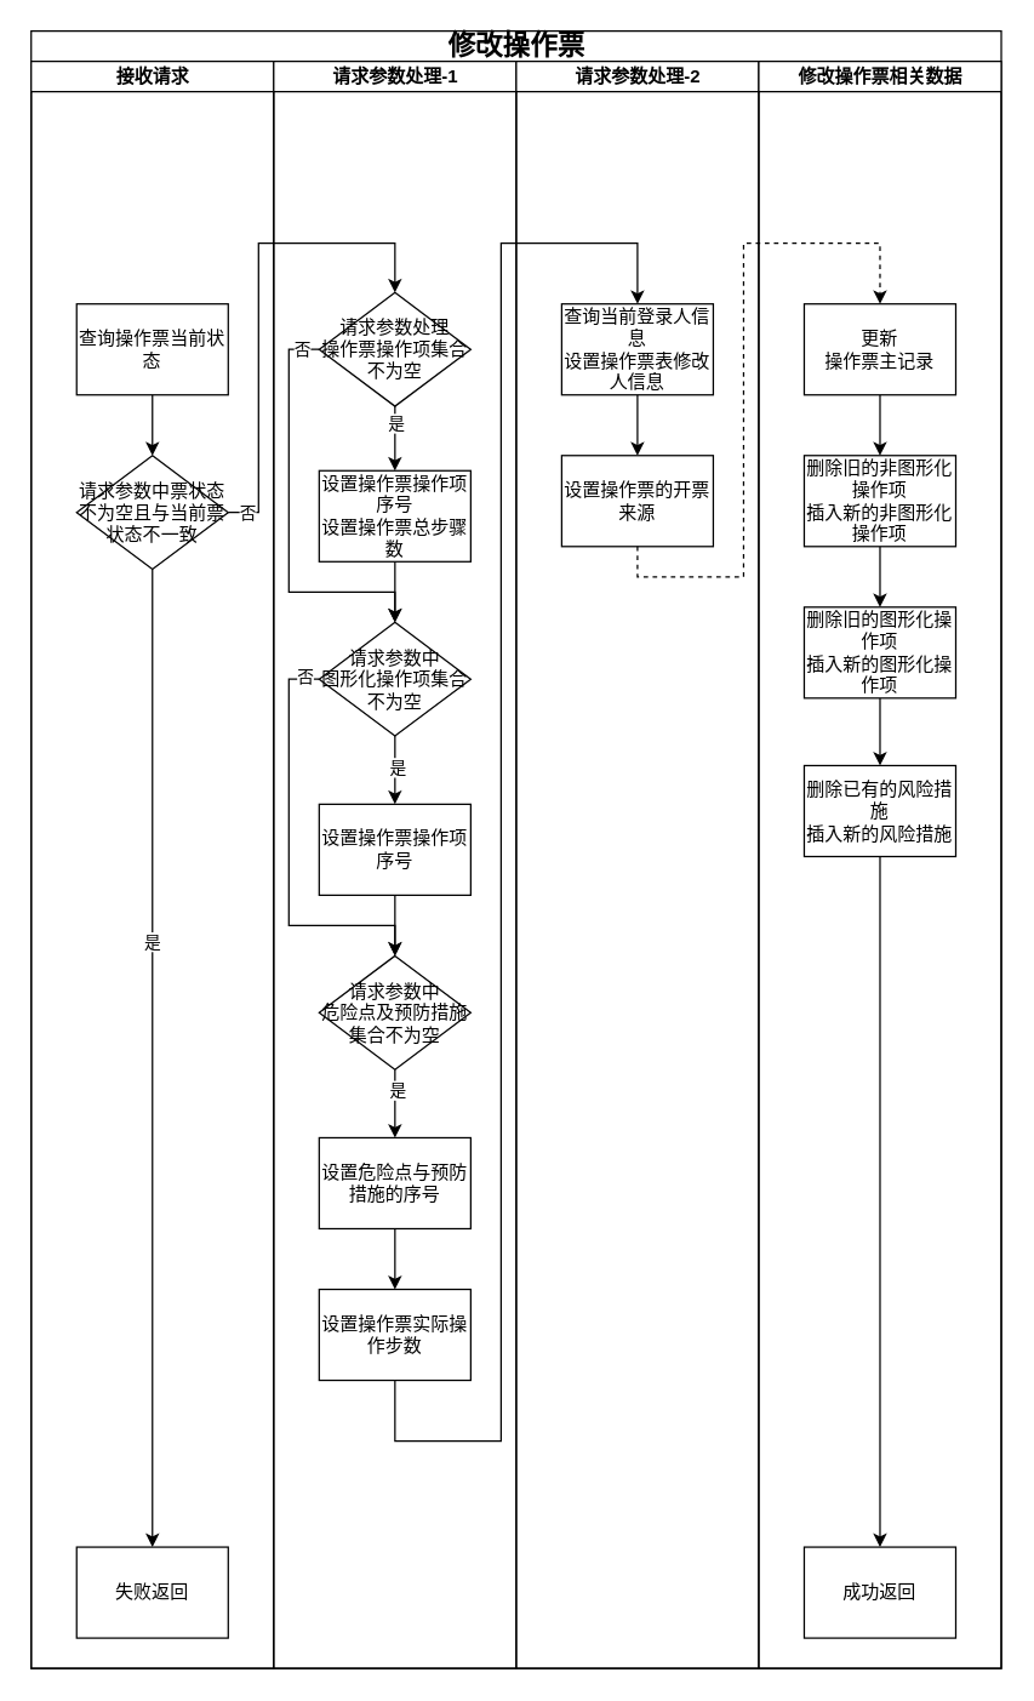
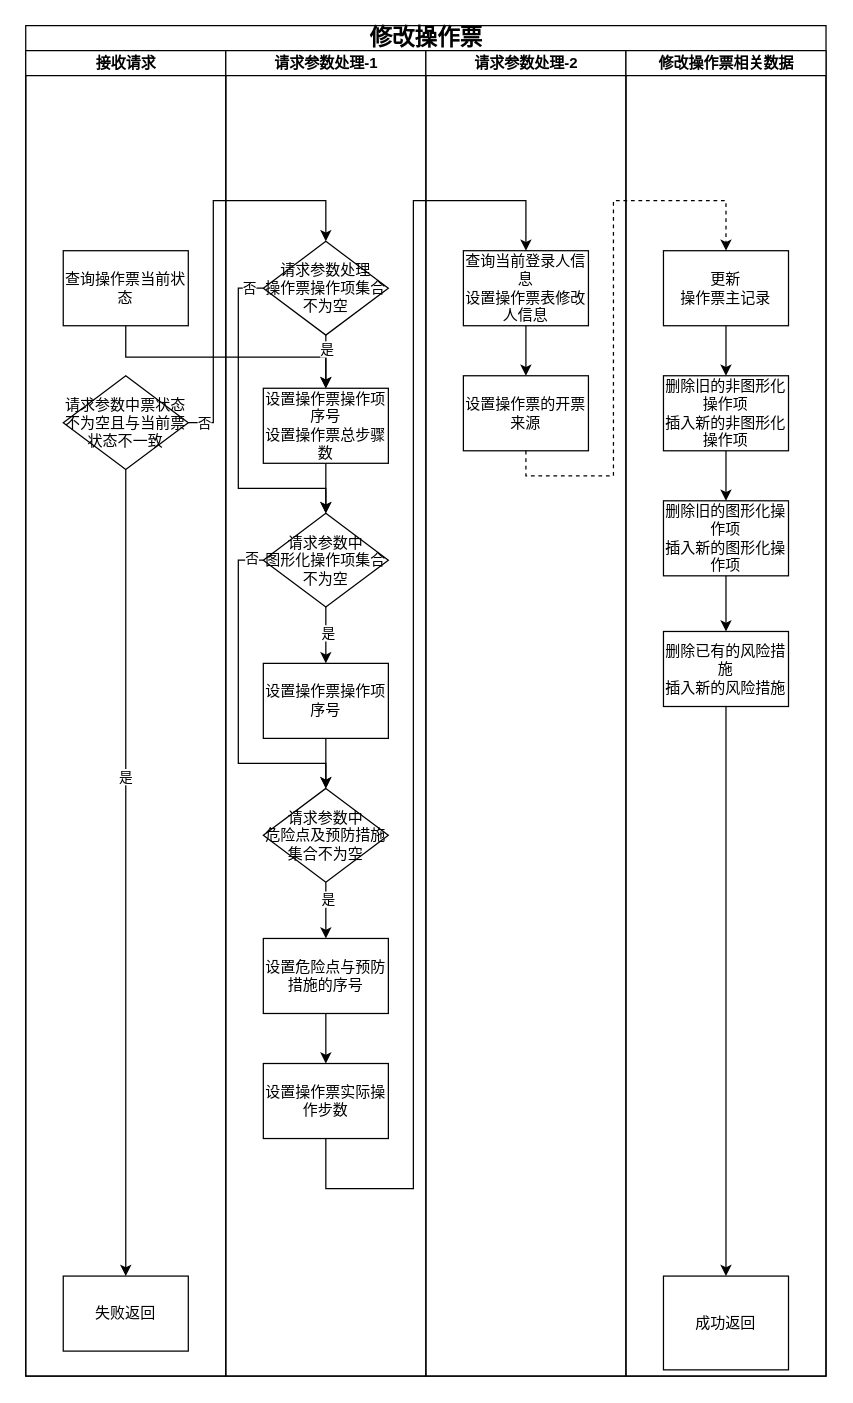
  <mxCell id="0" />
  <mxCell id="1" parent="0" />
  <mxCell id="2" value="&lt;font style=&quot;font-size: 18px;&quot;&gt;修改操作票&lt;/font&gt;" style="swimlane;html=1;childLayout=stackLayout;startSize=20;rounded=0;shadow=0;labelBackgroundColor=none;strokeWidth=1;fontFamily=Verdana;fontSize=8;align=center;" vertex="1" parent="1"><mxGeometry x="20" y="20" width="640" height="1080" as="geometry" /></mxCell>
  <mxCell id="3" value="接收请求" style="swimlane;html=1;startSize=20;" vertex="1" parent="2"><mxGeometry y="20" width="160" height="1060" as="geometry"><mxRectangle y="20" width="40" height="730" as="alternateBounds" /></mxGeometry></mxCell>
  <mxCell id="4" style="edgeStyle=orthogonalEdgeStyle;rounded=0;orthogonalLoop=1;jettySize=auto;html=1;entryX=0.5;entryY=0;entryDx=0;entryDy=0;exitX=0.5;exitY=1;exitDx=0;exitDy=0;" edge="1" parent="3" source="9" target="6"><mxGeometry relative="1" as="geometry"><mxPoint x="70" y="980" as="targetPoint" /><mxPoint x="70" y="440" as="sourcePoint" /><Array as="points"><mxPoint x="80" y="660" /><mxPoint x="80" y="660" /></Array></mxGeometry></mxCell>
  <mxCell id="5" value="是" style="edgeLabel;html=1;align=center;verticalAlign=middle;resizable=0;points=[];" vertex="1" connectable="0" parent="4"><mxGeometry x="-0.24" y="-1" relative="1" as="geometry"><mxPoint as="offset" /></mxGeometry></mxCell>
  <mxCell id="6" value="&lt;span style=&quot;font-size: 12px;&quot;&gt;失败返回&lt;/span&gt;" style="whiteSpace=wrap;html=1;fontSize=8;fontFamily=Verdana;rounded=0;shadow=0;labelBackgroundColor=none;strokeWidth=1;" vertex="1" parent="3"><mxGeometry x="30" y="980" width="100" height="60" as="geometry" /></mxCell>
- <mxCell id="7" style="edgeStyle=orthogonalEdgeStyle;rounded=0;orthogonalLoop=1;jettySize=auto;html=1;exitX=0.5;exitY=1;exitDx=0;exitDy=0;entryX=0.5;entryY=0;entryDx=0;entryDy=0;" edge="1" parent="3" source="8" target="9"><mxGeometry relative="1" as="geometry"><mxPoint x="70" y="260" as="targetPoint" /></mxGeometry></mxCell>
+ <mxCell id="7" style="edgeStyle=orthogonalEdgeStyle;rounded=0;orthogonalLoop=1;jettySize=auto;html=1;exitX=0.5;exitY=1;exitDx=0;exitDy=0;" edge="1" parent="3" source="8" target="17"><mxGeometry relative="1" as="geometry"><mxPoint x="70" y="260" as="targetPoint" /></mxGeometry></mxCell>
  <mxCell id="8" value="&lt;span style=&quot;font-size: 12px;&quot;&gt;查询操作票当前状态&lt;/span&gt;" style="whiteSpace=wrap;html=1;fontSize=8;fontFamily=Verdana;rounded=0;shadow=0;labelBackgroundColor=none;strokeWidth=1;" vertex="1" parent="3"><mxGeometry x="30" y="160" width="100" height="60" as="geometry" /></mxCell>
  <mxCell id="9" value="&lt;span style=&quot;font-size: 12px;&quot;&gt;请求参数中票状态&lt;/span&gt;&lt;div&gt;&lt;span style=&quot;font-size: 12px;&quot;&gt;不为空且与当前票状态不一致&lt;/span&gt;&lt;/div&gt;" style="rhombus;whiteSpace=wrap;html=1;rounded=0;shadow=0;labelBackgroundColor=none;strokeWidth=1;fontFamily=Verdana;fontSize=8;align=center;" vertex="1" parent="3"><mxGeometry x="30" y="260" width="100" height="75" as="geometry" /></mxCell>
  <mxCell id="10" value="请求参数处理-1" style="swimlane;html=1;startSize=20;" vertex="1" parent="2"><mxGeometry x="160" y="20" width="160" height="1060" as="geometry" /></mxCell>
  <mxCell id="11" style="edgeStyle=orthogonalEdgeStyle;rounded=0;orthogonalLoop=1;jettySize=auto;html=1;exitX=0.5;exitY=1;exitDx=0;exitDy=0;" edge="1" parent="10" source="15" target="17"><mxGeometry relative="1" as="geometry"><mxPoint x="80" y="270" as="targetPoint" /></mxGeometry></mxCell>
  <mxCell id="12" value="是" style="edgeLabel;html=1;align=center;verticalAlign=middle;resizable=0;points=[];" vertex="1" connectable="0" parent="11"><mxGeometry x="-0.414" relative="1" as="geometry"><mxPoint y="-1" as="offset" /></mxGeometry></mxCell>
  <mxCell id="13" style="edgeStyle=orthogonalEdgeStyle;rounded=0;orthogonalLoop=1;jettySize=auto;html=1;exitX=0;exitY=0.5;exitDx=0;exitDy=0;entryX=0.5;entryY=0;entryDx=0;entryDy=0;" edge="1" parent="10" source="15" target="22"><mxGeometry relative="1" as="geometry"><Array as="points"><mxPoint x="10" y="190" /><mxPoint x="10" y="350" /><mxPoint x="80" y="350" /></Array></mxGeometry></mxCell>
  <mxCell id="14" value="否" style="edgeLabel;html=1;align=center;verticalAlign=middle;resizable=0;points=[];" vertex="1" connectable="0" parent="13"><mxGeometry x="-0.914" y="-1" relative="1" as="geometry"><mxPoint as="offset" /></mxGeometry></mxCell>
  <mxCell id="15" value="&lt;span style=&quot;font-size: 12px;&quot;&gt;请求参数处理&lt;/span&gt;&lt;div&gt;&lt;span style=&quot;font-size: 12px;&quot;&gt;操作票操作项集合不为空&lt;/span&gt;&lt;/div&gt;" style="rhombus;whiteSpace=wrap;html=1;rounded=0;shadow=0;labelBackgroundColor=none;strokeWidth=1;fontFamily=Verdana;fontSize=8;align=center;" vertex="1" parent="10"><mxGeometry x="30" y="152.5" width="100" height="75" as="geometry" /></mxCell>
  <mxCell id="16" style="edgeStyle=orthogonalEdgeStyle;rounded=0;orthogonalLoop=1;jettySize=auto;html=1;exitX=0.5;exitY=1;exitDx=0;exitDy=0;" edge="1" parent="10" source="17" target="22"><mxGeometry relative="1" as="geometry" /></mxCell>
  <mxCell id="17" value="&lt;span style=&quot;font-size: 12px;&quot;&gt;设置操作票操作项序号&lt;/span&gt;&lt;div&gt;&lt;span style=&quot;font-size: 12px;&quot;&gt;设置操作票总步骤数&lt;/span&gt;&lt;/div&gt;" style="whiteSpace=wrap;html=1;fontSize=8;fontFamily=Verdana;rounded=0;shadow=0;labelBackgroundColor=none;strokeWidth=1;" vertex="1" parent="10"><mxGeometry x="30" y="270" width="100" height="60" as="geometry" /></mxCell>
  <mxCell id="18" style="edgeStyle=orthogonalEdgeStyle;rounded=0;orthogonalLoop=1;jettySize=auto;html=1;exitX=0.5;exitY=1;exitDx=0;exitDy=0;entryX=0.5;entryY=0;entryDx=0;entryDy=0;" edge="1" parent="10" source="22" target="24"><mxGeometry relative="1" as="geometry" /></mxCell>
  <mxCell id="19" value="是" style="edgeLabel;html=1;align=center;verticalAlign=middle;resizable=0;points=[];" vertex="1" connectable="0" parent="18"><mxGeometry x="-0.111" y="1" relative="1" as="geometry"><mxPoint as="offset" /></mxGeometry></mxCell>
  <mxCell id="20" style="edgeStyle=orthogonalEdgeStyle;rounded=0;orthogonalLoop=1;jettySize=auto;html=1;exitX=0;exitY=0.5;exitDx=0;exitDy=0;entryX=0.5;entryY=0;entryDx=0;entryDy=0;" edge="1" parent="10" source="22" target="27"><mxGeometry relative="1" as="geometry"><mxPoint x="10" y="580" as="targetPoint" /><Array as="points"><mxPoint x="10" y="408" /><mxPoint x="10" y="570" /><mxPoint x="80" y="570" /></Array></mxGeometry></mxCell>
  <mxCell id="21" value="否" style="edgeLabel;html=1;align=center;verticalAlign=middle;resizable=0;points=[];" vertex="1" connectable="0" parent="20"><mxGeometry x="-0.925" y="-2" relative="1" as="geometry"><mxPoint as="offset" /></mxGeometry></mxCell>
  <mxCell id="22" value="&lt;span style=&quot;font-size: 12px;&quot;&gt;请求参数中&lt;/span&gt;&lt;div&gt;&lt;span style=&quot;font-size: 12px;&quot;&gt;图形化操作项集合不为空&lt;/span&gt;&lt;/div&gt;" style="rhombus;whiteSpace=wrap;html=1;rounded=0;shadow=0;labelBackgroundColor=none;strokeWidth=1;fontFamily=Verdana;fontSize=8;align=center;" vertex="1" parent="10"><mxGeometry x="30" y="370" width="100" height="75" as="geometry" /></mxCell>
  <mxCell id="23" style="edgeStyle=orthogonalEdgeStyle;rounded=0;orthogonalLoop=1;jettySize=auto;html=1;exitX=0.5;exitY=1;exitDx=0;exitDy=0;entryX=0.5;entryY=0;entryDx=0;entryDy=0;" edge="1" parent="10" source="24" target="27"><mxGeometry relative="1" as="geometry" /></mxCell>
  <mxCell id="24" value="&lt;span style=&quot;font-size: 12px;&quot;&gt;设置操作票操作项序号&lt;/span&gt;" style="whiteSpace=wrap;html=1;fontSize=8;fontFamily=Verdana;rounded=0;shadow=0;labelBackgroundColor=none;strokeWidth=1;" vertex="1" parent="10"><mxGeometry x="30" y="490" width="100" height="60" as="geometry" /></mxCell>
  <mxCell id="25" style="edgeStyle=orthogonalEdgeStyle;rounded=0;orthogonalLoop=1;jettySize=auto;html=1;exitX=0.5;exitY=1;exitDx=0;exitDy=0;entryX=0.5;entryY=0;entryDx=0;entryDy=0;" edge="1" parent="10" source="27" target="29"><mxGeometry relative="1" as="geometry" /></mxCell>
  <mxCell id="26" value="是" style="edgeLabel;html=1;align=center;verticalAlign=middle;resizable=0;points=[];" vertex="1" connectable="0" parent="25"><mxGeometry x="-0.407" y="1" relative="1" as="geometry"><mxPoint as="offset" /></mxGeometry></mxCell>
  <mxCell id="27" value="&lt;span style=&quot;font-size: 12px;&quot;&gt;请求参数中&lt;/span&gt;&lt;div&gt;&lt;span style=&quot;font-size: 12px;&quot;&gt;危险点及预防措施集合不为空&lt;/span&gt;&lt;/div&gt;" style="rhombus;whiteSpace=wrap;html=1;rounded=0;shadow=0;labelBackgroundColor=none;strokeWidth=1;fontFamily=Verdana;fontSize=8;align=center;" vertex="1" parent="10"><mxGeometry x="30" y="590" width="100" height="75" as="geometry" /></mxCell>
  <mxCell id="28" style="edgeStyle=orthogonalEdgeStyle;rounded=0;orthogonalLoop=1;jettySize=auto;html=1;exitX=0.5;exitY=1;exitDx=0;exitDy=0;entryX=0.5;entryY=0;entryDx=0;entryDy=0;" edge="1" parent="10" source="29" target="30"><mxGeometry relative="1" as="geometry" /></mxCell>
  <mxCell id="29" value="&lt;span style=&quot;font-size: 12px;&quot;&gt;设置危险点与预防措施的序号&lt;/span&gt;" style="whiteSpace=wrap;html=1;fontSize=8;fontFamily=Verdana;rounded=0;shadow=0;labelBackgroundColor=none;strokeWidth=1;" vertex="1" parent="10"><mxGeometry x="30" y="710" width="100" height="60" as="geometry" /></mxCell>
  <mxCell id="30" value="&lt;span style=&quot;font-size: 12px;&quot;&gt;设置操作票实际操作步数&lt;/span&gt;" style="whiteSpace=wrap;html=1;fontSize=8;fontFamily=Verdana;rounded=0;shadow=0;labelBackgroundColor=none;strokeWidth=1;" vertex="1" parent="10"><mxGeometry x="30" y="810" width="100" height="60" as="geometry" /></mxCell>
  <mxCell id="31" value="请求参数处理-2" style="swimlane;html=1;startSize=20;" vertex="1" parent="2"><mxGeometry x="320" y="20" width="160" height="1060" as="geometry" /></mxCell>
  <mxCell id="32" style="edgeStyle=orthogonalEdgeStyle;rounded=0;orthogonalLoop=1;jettySize=auto;html=1;exitX=0.5;exitY=1;exitDx=0;exitDy=0;entryX=0.5;entryY=0;entryDx=0;entryDy=0;" edge="1" parent="31" source="33" target="34"><mxGeometry relative="1" as="geometry" /></mxCell>
  <mxCell id="33" value="&lt;span style=&quot;font-size: 12px;&quot;&gt;查询当前登录人信息&lt;/span&gt;&lt;div&gt;&lt;span style=&quot;font-size: 12px;&quot;&gt;设置操作票表修改人信息&lt;/span&gt;&lt;/div&gt;" style="whiteSpace=wrap;html=1;fontSize=8;fontFamily=Verdana;rounded=0;shadow=0;labelBackgroundColor=none;strokeWidth=1;" vertex="1" parent="31"><mxGeometry x="30" y="160" width="100" height="60" as="geometry" /></mxCell>
  <mxCell id="34" value="&lt;span style=&quot;font-size: 12px;&quot;&gt;设置操作票的开票来源&lt;/span&gt;" style="whiteSpace=wrap;html=1;fontSize=8;fontFamily=Verdana;rounded=0;shadow=0;labelBackgroundColor=none;strokeWidth=1;" vertex="1" parent="31"><mxGeometry x="30" y="260" width="100" height="60" as="geometry" /></mxCell>
  <mxCell id="35" value="修改操作票相关数据" style="swimlane;html=1;startSize=20;" vertex="1" parent="2"><mxGeometry x="480" y="20" width="160" height="1060" as="geometry" /></mxCell>
  <mxCell id="36" value="" style="edgeStyle=orthogonalEdgeStyle;rounded=0;orthogonalLoop=1;jettySize=auto;html=1;entryX=0.5;entryY=0;entryDx=0;entryDy=0;" edge="1" parent="35" source="37"><mxGeometry relative="1" as="geometry"><mxPoint x="80" y="260" as="targetPoint" /></mxGeometry></mxCell>
  <mxCell id="37" value="&lt;span style=&quot;font-size: 12px;&quot;&gt;更新&lt;/span&gt;&lt;div&gt;&lt;span style=&quot;font-size: 12px;&quot;&gt;操作票主记录&lt;/span&gt;&lt;/div&gt;" style="whiteSpace=wrap;html=1;fontSize=8;fontFamily=Verdana;rounded=0;shadow=0;labelBackgroundColor=none;strokeWidth=1;" vertex="1" parent="35"><mxGeometry x="30" y="160" width="100" height="60" as="geometry" /></mxCell>
  <mxCell id="38" style="edgeStyle=orthogonalEdgeStyle;rounded=0;orthogonalLoop=1;jettySize=auto;html=1;exitX=0.5;exitY=1;exitDx=0;exitDy=0;entryX=0.5;entryY=0;entryDx=0;entryDy=0;" edge="1" parent="35" source="39" target="41"><mxGeometry relative="1" as="geometry" /></mxCell>
  <mxCell id="39" value="&lt;span style=&quot;font-size: 12px;&quot;&gt;删除旧的非图形化操作项&lt;/span&gt;&lt;div&gt;&lt;span style=&quot;font-size: 12px;&quot;&gt;插入新的&lt;/span&gt;&lt;span style=&quot;font-size: 12px; background-color: transparent; color: light-dark(rgb(0, 0, 0), rgb(255, 255, 255));&quot;&gt;非图形化操作项&lt;/span&gt;&lt;/div&gt;" style="whiteSpace=wrap;html=1;fontSize=8;fontFamily=Verdana;rounded=0;shadow=0;labelBackgroundColor=none;strokeWidth=1;" vertex="1" parent="35"><mxGeometry x="30" y="260" width="100" height="60" as="geometry" /></mxCell>
  <mxCell id="40" style="edgeStyle=orthogonalEdgeStyle;rounded=0;orthogonalLoop=1;jettySize=auto;html=1;exitX=0.5;exitY=1;exitDx=0;exitDy=0;entryX=0.5;entryY=0;entryDx=0;entryDy=0;" edge="1" parent="35" source="41" target="43"><mxGeometry relative="1" as="geometry" /></mxCell>
  <mxCell id="41" value="&lt;span style=&quot;font-size: 12px;&quot;&gt;删除旧的图形化操作项&lt;/span&gt;&lt;div&gt;&lt;span style=&quot;font-size: 12px;&quot;&gt;插入新的图形化操作项&lt;/span&gt;&lt;/div&gt;" style="whiteSpace=wrap;html=1;fontSize=8;fontFamily=Verdana;rounded=0;shadow=0;labelBackgroundColor=none;strokeWidth=1;" vertex="1" parent="35"><mxGeometry x="30" y="360" width="100" height="60" as="geometry" /></mxCell>
  <mxCell id="42" style="edgeStyle=orthogonalEdgeStyle;rounded=0;orthogonalLoop=1;jettySize=auto;html=1;exitX=0.5;exitY=1;exitDx=0;exitDy=0;" edge="1" parent="35" source="43" target="44"><mxGeometry relative="1" as="geometry" /></mxCell>
  <mxCell id="43" value="&lt;span style=&quot;font-size: 12px;&quot;&gt;删除已有的风险措施&lt;/span&gt;&lt;div&gt;&lt;span style=&quot;font-size: 12px;&quot;&gt;插入新的风险措施&lt;/span&gt;&lt;/div&gt;" style="whiteSpace=wrap;html=1;fontSize=8;fontFamily=Verdana;rounded=0;shadow=0;labelBackgroundColor=none;strokeWidth=1;" vertex="1" parent="35"><mxGeometry x="30" y="464.5" width="100" height="60" as="geometry" /></mxCell>
- <mxCell id="44" value="&lt;span style=&quot;font-size: 12px;&quot;&gt;成功返回&lt;/span&gt;" style="whiteSpace=wrap;html=1;fontSize=8;fontFamily=Verdana;rounded=0;shadow=0;labelBackgroundColor=none;strokeWidth=1;" vertex="1" parent="35"><mxGeometry x="30" y="980" width="100" height="60" as="geometry" /></mxCell>
+ <mxCell id="44" value="&lt;span style=&quot;font-size: 12px;&quot;&gt;成功返回&lt;/span&gt;" style="whiteSpace=wrap;html=1;fontSize=8;fontFamily=Verdana;rounded=0;shadow=0;labelBackgroundColor=none;strokeWidth=1;" vertex="1" parent="35"><mxGeometry x="30" y="980" width="100" height="75" as="geometry" /></mxCell>
  <mxCell id="45" style="edgeStyle=orthogonalEdgeStyle;rounded=0;orthogonalLoop=1;jettySize=auto;html=1;exitX=1;exitY=0.5;exitDx=0;exitDy=0;entryX=0.5;entryY=0;entryDx=0;entryDy=0;" edge="1" parent="2" source="9" target="15"><mxGeometry relative="1" as="geometry"><Array as="points"><mxPoint x="150" y="318" /><mxPoint x="150" y="140" /><mxPoint x="240" y="140" /></Array></mxGeometry></mxCell>
  <mxCell id="46" value="否" style="edgeLabel;html=1;align=center;verticalAlign=middle;resizable=0;points=[];" vertex="1" connectable="0" parent="45"><mxGeometry x="-0.925" relative="1" as="geometry"><mxPoint as="offset" /></mxGeometry></mxCell>
  <mxCell id="47" style="edgeStyle=orthogonalEdgeStyle;rounded=0;orthogonalLoop=1;jettySize=auto;html=1;exitX=0.5;exitY=1;exitDx=0;exitDy=0;entryX=0.5;entryY=0;entryDx=0;entryDy=0;" edge="1" parent="2" source="30" target="33"><mxGeometry relative="1" as="geometry"><Array as="points"><mxPoint x="240" y="930" /><mxPoint x="310" y="930" /><mxPoint x="310" y="140" /><mxPoint x="400" y="140" /></Array></mxGeometry></mxCell>
  <mxCell id="48" style="edgeStyle=orthogonalEdgeStyle;rounded=0;orthogonalLoop=1;jettySize=auto;html=1;exitX=0.5;exitY=1;exitDx=0;exitDy=0;entryX=0.5;entryY=0;entryDx=0;entryDy=0;dashed=1;" edge="1" parent="2" source="34" target="37"><mxGeometry relative="1" as="geometry"><Array as="points"><mxPoint x="400" y="360" /><mxPoint x="470" y="360" /><mxPoint x="470" y="140" /><mxPoint x="560" y="140" /></Array></mxGeometry></mxCell>
